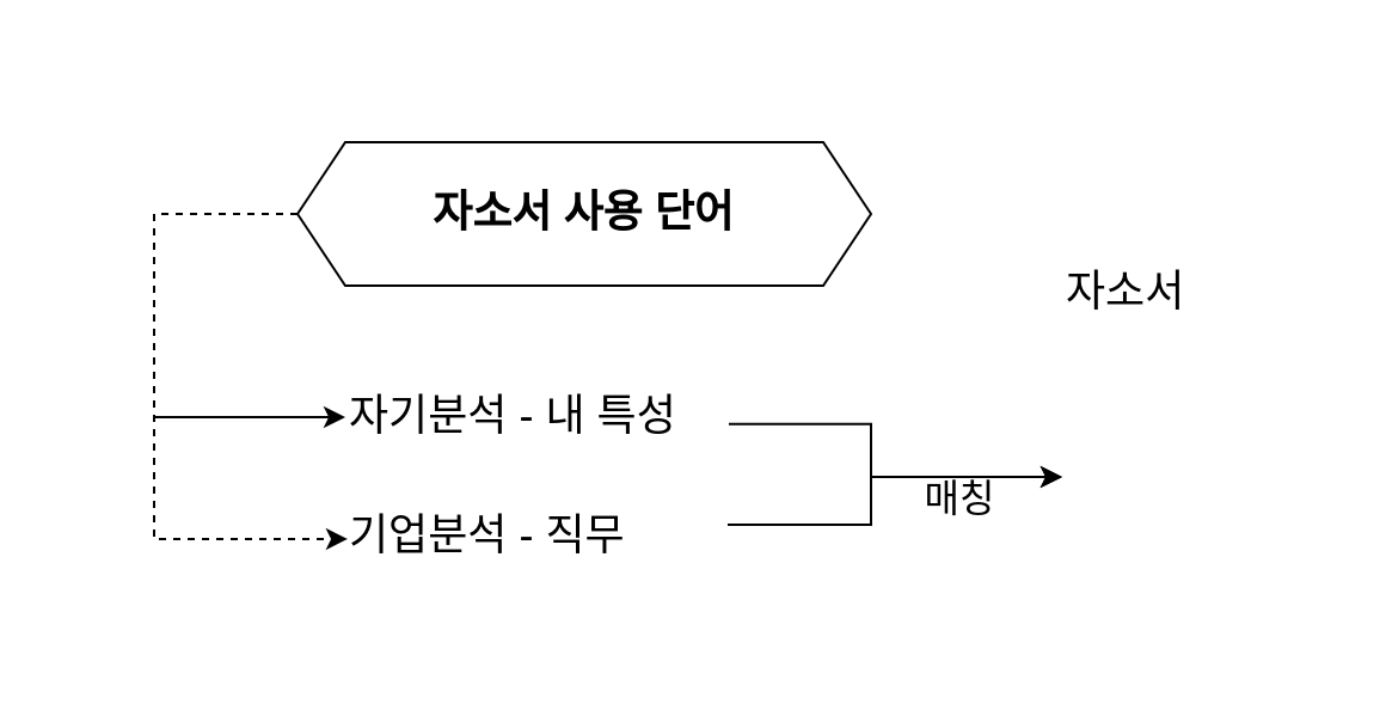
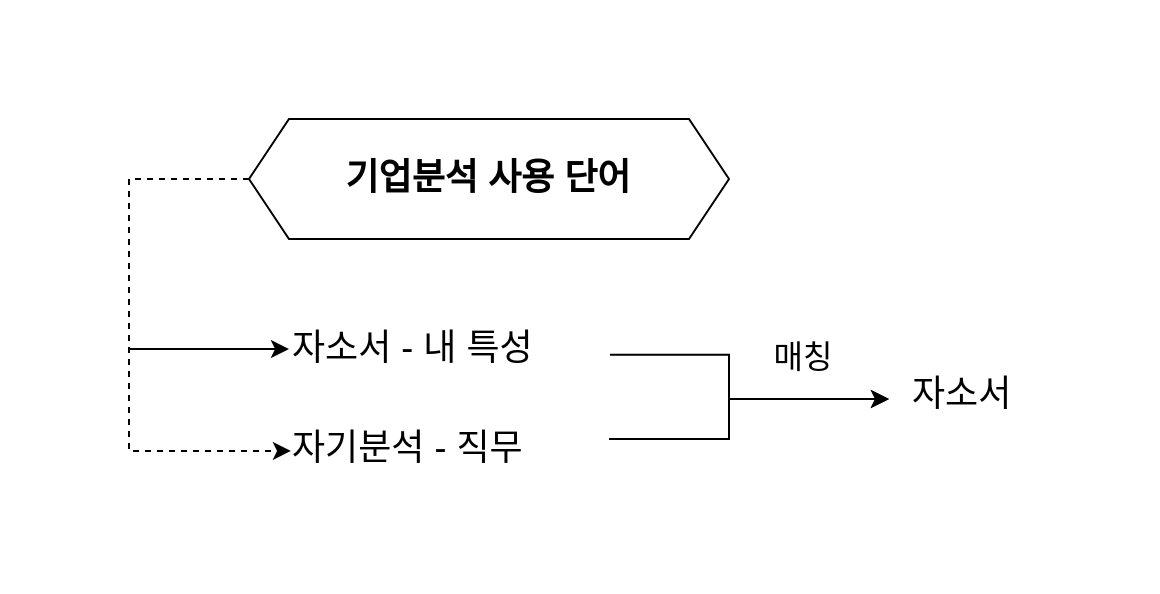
  <mxCell id="0" />
  <mxCell id="1" parent="0" />
  <mxCell id="2" value="" style="rounded=0;whiteSpace=wrap;html=1;fontSize=18;fillColor=none;strokeColor=none;" vertex="1" parent="1"><mxGeometry x="20" y="20" width="538" height="255" as="geometry" /></mxCell>
  <mxCell id="3" value="" style="group" vertex="1" connectable="0" parent="1"><mxGeometry x="64" y="59" width="460" height="180" as="geometry" /></mxCell>
- <mxCell id="4" value="자소서 사용 단어" style="shape=hexagon;perimeter=hexagonPerimeter2;whiteSpace=wrap;html=1;fixedSize=1;fontSize=18;fontStyle=1" vertex="1" parent="3"><mxGeometry x="60" width="240" height="60" as="geometry" /></mxCell>
+ <mxCell id="4" value="기업분석 사용 단어" style="shape=hexagon;perimeter=hexagonPerimeter2;whiteSpace=wrap;html=1;fixedSize=1;fontSize=18;fontStyle=1" vertex="1" parent="3"><mxGeometry x="60" width="240" height="60" as="geometry" /></mxCell>
  <mxCell id="5" value="" style="edgeStyle=orthogonalEdgeStyle;rounded=0;orthogonalLoop=1;jettySize=auto;html=1;fontSize=18;startArrow=classic;startFill=1;endArrow=none;endFill=0;" edge="1" parent="3" source="7"><mxGeometry relative="1" as="geometry"><mxPoint y="115" as="targetPoint" /></mxGeometry></mxCell>
  <mxCell id="6" value="" style="edgeStyle=orthogonalEdgeStyle;rounded=0;orthogonalLoop=1;jettySize=auto;html=1;fontSize=18;startArrow=classic;startFill=1;endArrow=none;endFill=0;entryX=1.003;entryY=0.595;entryDx=0;entryDy=0;entryPerimeter=0;" edge="1" parent="3" target="7"><mxGeometry relative="1" as="geometry"><mxPoint x="380" y="140" as="sourcePoint" /><Array as="points"><mxPoint x="300" y="140" /><mxPoint x="300" y="118" /></Array></mxGeometry></mxCell>
- <mxCell id="7" value="자기분석 - 내 특성" style="text;html=1;align=left;verticalAlign=middle;resizable=0;points=[];autosize=1;strokeColor=none;fontSize=18;" vertex="1" parent="3"><mxGeometry x="80" y="100" width="160" height="30" as="geometry" /></mxCell>
- <mxCell id="8" value="기업분석 - 직무" style="text;html=1;align=left;verticalAlign=middle;resizable=0;points=[];autosize=1;strokeColor=none;fontSize=18;" vertex="1" parent="3"><mxGeometry x="80" y="150" width="140" height="30" as="geometry" /></mxCell>
+ <mxCell id="7" value="자소서 - 내 특성" style="text;html=1;align=left;verticalAlign=middle;resizable=0;points=[];autosize=1;strokeColor=none;fontSize=18;" vertex="1" parent="3"><mxGeometry x="80" y="100" width="160" height="30" as="geometry" /></mxCell>
+ <mxCell id="8" value="자기분석 - 직무" style="text;html=1;align=left;verticalAlign=middle;resizable=0;points=[];autosize=1;strokeColor=none;fontSize=18;" vertex="1" parent="3"><mxGeometry x="80" y="150" width="140" height="30" as="geometry" /></mxCell>
  <mxCell id="9" value="" style="edgeStyle=orthogonalEdgeStyle;rounded=0;orthogonalLoop=1;jettySize=auto;html=1;fontSize=18;entryX=0.007;entryY=0.533;entryDx=0;entryDy=0;entryPerimeter=0;dashed=1;" edge="1" parent="3" source="4" target="8"><mxGeometry relative="1" as="geometry"><mxPoint x="-100" y="30" as="targetPoint" /><Array as="points"><mxPoint y="30" /><mxPoint y="166" /></Array></mxGeometry></mxCell>
  <mxCell id="10" value="" style="edgeStyle=orthogonalEdgeStyle;rounded=0;orthogonalLoop=1;jettySize=auto;html=1;fontSize=18;startArrow=classic;startFill=1;endArrow=none;endFill=0;" edge="1" parent="3"><mxGeometry relative="1" as="geometry"><mxPoint x="380" y="140" as="sourcePoint" /><mxPoint x="240" y="160" as="targetPoint" /><Array as="points"><mxPoint x="300" y="140" /><mxPoint x="300" y="160" /></Array></mxGeometry></mxCell>
- <mxCell id="11" value="자소서" style="text;html=1;align=left;verticalAlign=middle;resizable=0;points=[];autosize=1;strokeColor=none;fontSize=18;" vertex="1" parent="3"><mxGeometry x="380" y="48" width="70" height="30" as="geometry" /></mxCell>
- <mxCell id="12" value="&lt;font style=&quot;font-size: 16px&quot;&gt;매칭&lt;/font&gt;" style="text;html=1;align=center;verticalAlign=middle;resizable=0;points=[];autosize=1;strokeColor=none;fontSize=18;" vertex="1" parent="3"><mxGeometry x="312" y="134" width="50" height="30" as="geometry" /></mxCell>
+ <mxCell id="11" value="자소서" style="text;html=1;align=left;verticalAlign=middle;resizable=0;points=[];autosize=1;strokeColor=none;fontSize=18;" vertex="1" parent="3"><mxGeometry x="390" y="123" width="70" height="30" as="geometry" /></mxCell>
+ <mxCell id="12" value="&lt;font style=&quot;font-size: 16px&quot;&gt;매칭&lt;/font&gt;" style="text;html=1;align=center;verticalAlign=middle;resizable=0;points=[];autosize=1;strokeColor=none;fontSize=18;" vertex="1" parent="3"><mxGeometry x="312" y="104" width="50" height="30" as="geometry" /></mxCell>
